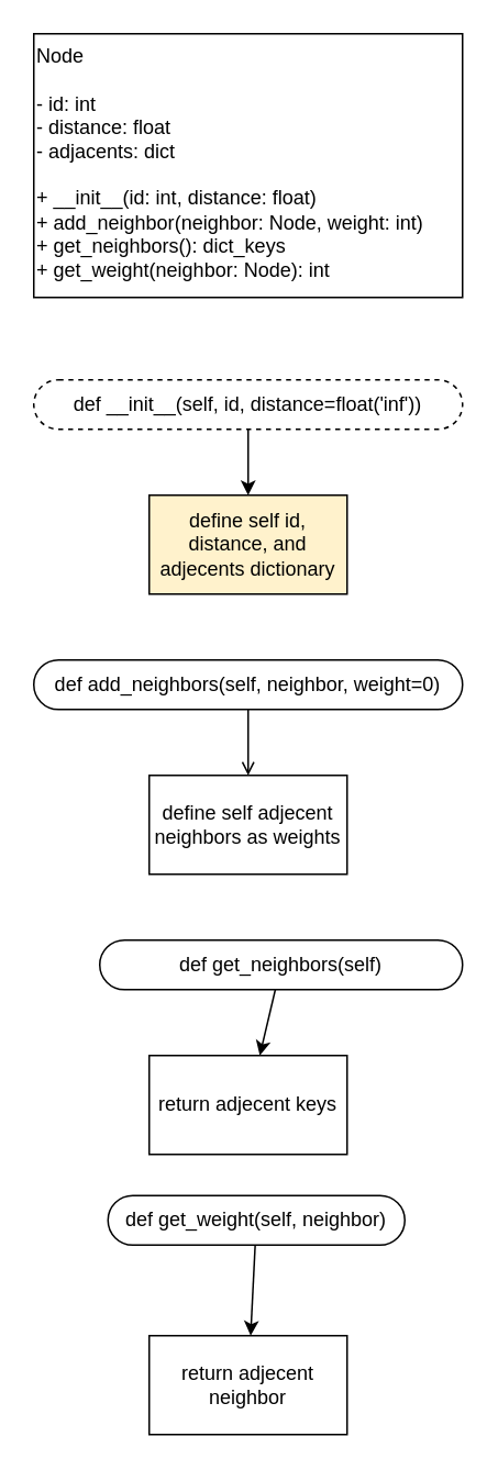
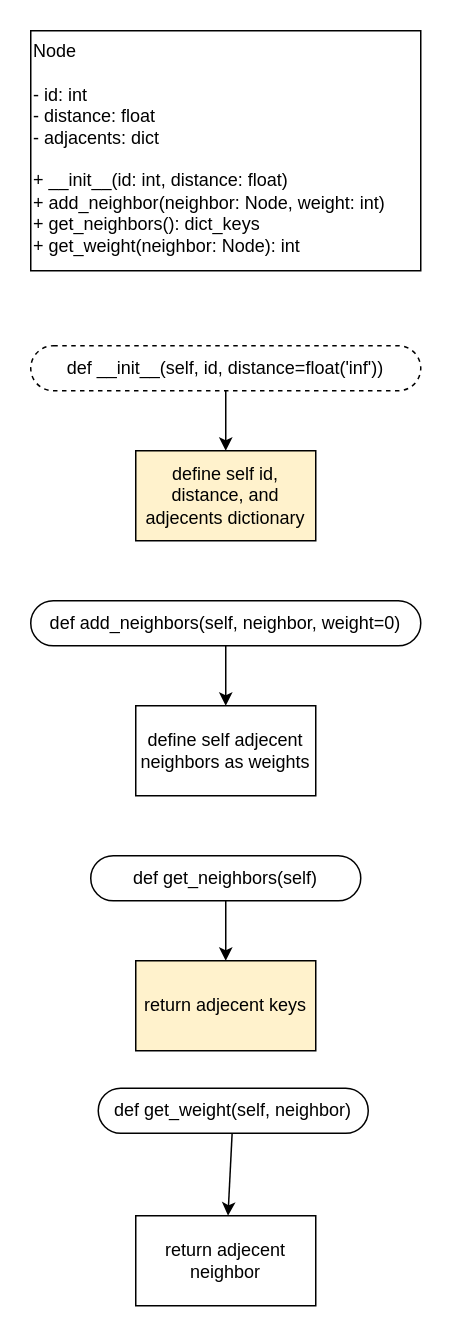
  <mxCell id="0" />
  <mxCell id="1" parent="0" />
  <mxCell id="2" value="Node&lt;br&gt;&lt;br&gt;- id: int&lt;br&gt;- distance: float&lt;br&gt;- adjacents: dict&lt;br&gt;&lt;br&gt;+ &lt;span class=&quot;hljs-title function_ invoke__&quot;&gt;__init__&lt;/span&gt;(&lt;span class=&quot;hljs-attr&quot;&gt;id&lt;/span&gt;: &lt;span class=&quot;hljs-keyword&quot;&gt;int&lt;/span&gt;, &lt;span class=&quot;hljs-attr&quot;&gt;distance&lt;/span&gt;: &lt;span class=&quot;hljs-keyword&quot;&gt;float&lt;/span&gt;)&lt;br&gt;+ &lt;span class=&quot;hljs-title function_ invoke__&quot;&gt;add_neighbor&lt;/span&gt;(&lt;span class=&quot;hljs-attr&quot;&gt;neighbor&lt;/span&gt;: Node, &lt;span class=&quot;hljs-attr&quot;&gt;weight&lt;/span&gt;: &lt;span class=&quot;hljs-keyword&quot;&gt;int&lt;/span&gt;)&lt;br&gt;+ &lt;span class=&quot;hljs-title function_ invoke__&quot;&gt;get_neighbors&lt;/span&gt;(): dict_keys&lt;br&gt;+ &lt;span class=&quot;hljs-title function_ invoke__&quot;&gt;get_weight&lt;/span&gt;(&lt;span class=&quot;hljs-attr&quot;&gt;neighbor&lt;/span&gt;: Node): &lt;span class=&quot;hljs-keyword&quot;&gt;int&lt;/span&gt;" style="rounded=0;whiteSpace=wrap;html=1;align=left;labelPosition=center;verticalLabelPosition=middle;verticalAlign=top;" vertex="1" parent="1"><mxGeometry x="20" y="20" width="260" height="160" as="geometry" /></mxCell>
  <mxCell id="3" value="" style="edgeStyle=none;html=1;" edge="1" parent="1" source="4" target="5"><mxGeometry relative="1" as="geometry" /></mxCell>
  <mxCell id="4" value="def __init__(self, id, distance=float('inf'))" style="rounded=1;whiteSpace=wrap;html=1;arcSize=50;dashed=1;" vertex="1" parent="1"><mxGeometry x="20" y="230" width="260" height="30" as="geometry" /></mxCell>
  <mxCell id="5" value="define self id, distance, and adjecents dictionary" style="rounded=0;whiteSpace=wrap;html=1;fillColor=#fff2cc;" vertex="1" parent="1"><mxGeometry x="90" y="300" width="120" height="60" as="geometry" /></mxCell>
- <mxCell id="6" value="" style="edgeStyle=none;html=1;endArrow=open;" edge="1" parent="1" source="7" target="8"><mxGeometry relative="1" as="geometry" /></mxCell>
+ <mxCell id="6" value="" style="edgeStyle=none;html=1;" edge="1" parent="1" source="7" target="8"><mxGeometry relative="1" as="geometry" /></mxCell>
  <mxCell id="7" value="def add_neighbors(self, neighbor, weight=0)" style="rounded=1;whiteSpace=wrap;html=1;arcSize=50;" vertex="1" parent="1"><mxGeometry x="20" y="400" width="260" height="30" as="geometry" /></mxCell>
  <mxCell id="8" value="define self adjecent neighbors as weights" style="rounded=0;whiteSpace=wrap;html=1;" vertex="1" parent="1"><mxGeometry x="90" y="470" width="120" height="60" as="geometry" /></mxCell>
  <mxCell id="9" value="" style="edgeStyle=none;html=1;" edge="1" parent="1" source="10" target="11"><mxGeometry relative="1" as="geometry" /></mxCell>
- <mxCell id="10" value="def get_neighbors(self)" style="rounded=1;whiteSpace=wrap;html=1;arcSize=50;" vertex="1" parent="1"><mxGeometry x="60" y="570" width="220" height="30" as="geometry" /></mxCell>
- <mxCell id="11" value="return adjecent keys" style="rounded=0;whiteSpace=wrap;html=1;" vertex="1" parent="1"><mxGeometry x="90" y="640" width="120" height="60" as="geometry" /></mxCell>
+ <mxCell id="10" value="def get_neighbors(self)" style="rounded=1;whiteSpace=wrap;html=1;arcSize=50;" vertex="1" parent="1"><mxGeometry x="60" y="570" width="180" height="30" as="geometry" /></mxCell>
+ <mxCell id="11" value="return adjecent keys" style="rounded=0;whiteSpace=wrap;html=1;fillColor=#fff2cc;" vertex="1" parent="1"><mxGeometry x="90" y="640" width="120" height="60" as="geometry" /></mxCell>
  <mxCell id="12" value="" style="edgeStyle=none;html=1;" edge="1" parent="1" source="13" target="14"><mxGeometry relative="1" as="geometry" /></mxCell>
  <mxCell id="13" value="def get_weight(self, neighbor)" style="rounded=1;whiteSpace=wrap;html=1;arcSize=50;" vertex="1" parent="1"><mxGeometry x="65" y="725" width="180" height="30" as="geometry" /></mxCell>
  <mxCell id="14" value="return adjecent neighbor" style="rounded=0;whiteSpace=wrap;html=1;" vertex="1" parent="1"><mxGeometry x="90" y="810" width="120" height="60" as="geometry" /></mxCell>
